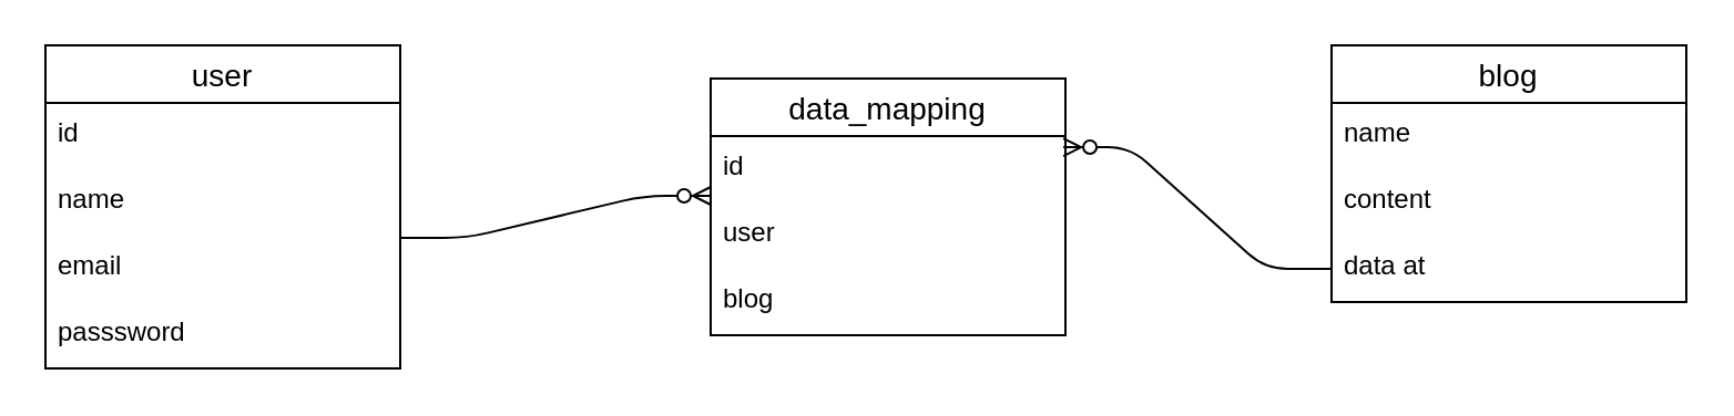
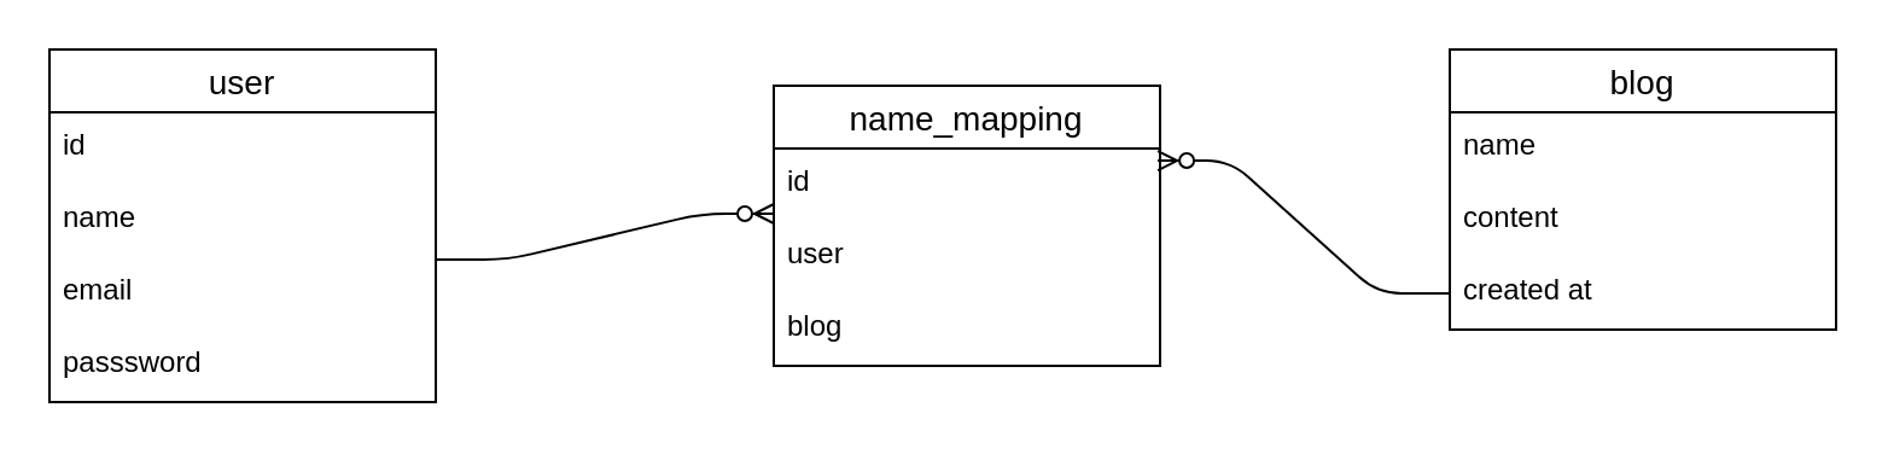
  <mxCell id="0" />
  <mxCell id="1" parent="0" />
  <mxCell id="2" value="blog" style="swimlane;fontStyle=0;childLayout=stackLayout;horizontal=1;startSize=26;horizontalStack=0;resizeParent=1;resizeParentMax=0;resizeLast=0;collapsible=1;marginBottom=0;align=center;fontSize=14;" parent="1" vertex="1"><mxGeometry x="600" y="20" width="160" height="116" as="geometry" /></mxCell>
  <mxCell id="3" value="name" style="text;strokeColor=none;fillColor=none;spacingLeft=4;spacingRight=4;overflow=hidden;rotatable=0;points=[[0,0.5],[1,0.5]];portConstraint=eastwest;fontSize=12;" parent="2" vertex="1"><mxGeometry y="26" width="160" height="30" as="geometry" /></mxCell>
  <mxCell id="4" value="content" style="text;strokeColor=none;fillColor=none;spacingLeft=4;spacingRight=4;overflow=hidden;rotatable=0;points=[[0,0.5],[1,0.5]];portConstraint=eastwest;fontSize=12;" parent="2" vertex="1"><mxGeometry y="56" width="160" height="30" as="geometry" /></mxCell>
- <mxCell id="5" value="data at" style="text;strokeColor=none;fillColor=none;spacingLeft=4;spacingRight=4;overflow=hidden;rotatable=0;points=[[0,0.5],[1,0.5]];portConstraint=eastwest;fontSize=12;" parent="2" vertex="1"><mxGeometry y="86" width="160" height="30" as="geometry" /></mxCell>
+ <mxCell id="5" value="created at" style="text;strokeColor=none;fillColor=none;spacingLeft=4;spacingRight=4;overflow=hidden;rotatable=0;points=[[0,0.5],[1,0.5]];portConstraint=eastwest;fontSize=12;" parent="2" vertex="1"><mxGeometry y="86" width="160" height="30" as="geometry" /></mxCell>
  <mxCell id="6" value="user" style="swimlane;fontStyle=0;childLayout=stackLayout;horizontal=1;startSize=26;horizontalStack=0;resizeParent=1;resizeParentMax=0;resizeLast=0;collapsible=1;marginBottom=0;align=center;fontSize=14;" parent="1" vertex="1"><mxGeometry x="20" y="20" width="160" height="146" as="geometry" /></mxCell>
  <mxCell id="7" value="id" style="text;strokeColor=none;fillColor=none;spacingLeft=4;spacingRight=4;overflow=hidden;rotatable=0;points=[[0,0.5],[1,0.5]];portConstraint=eastwest;fontSize=12;" parent="6" vertex="1"><mxGeometry y="26" width="160" height="30" as="geometry" /></mxCell>
  <mxCell id="8" value="name" style="text;strokeColor=none;fillColor=none;spacingLeft=4;spacingRight=4;overflow=hidden;rotatable=0;points=[[0,0.5],[1,0.5]];portConstraint=eastwest;fontSize=12;" parent="6" vertex="1"><mxGeometry y="56" width="160" height="30" as="geometry" /></mxCell>
  <mxCell id="9" value="email" style="text;strokeColor=none;fillColor=none;spacingLeft=4;spacingRight=4;overflow=hidden;rotatable=0;points=[[0,0.5],[1,0.5]];portConstraint=eastwest;fontSize=12;" parent="6" vertex="1"><mxGeometry y="86" width="160" height="30" as="geometry" /></mxCell>
  <mxCell id="10" value="passsword" style="text;strokeColor=none;fillColor=none;spacingLeft=4;spacingRight=4;overflow=hidden;rotatable=0;points=[[0,0.5],[1,0.5]];portConstraint=eastwest;fontSize=12;" parent="6" vertex="1"><mxGeometry y="116" width="160" height="30" as="geometry" /></mxCell>
- <mxCell id="11" value="data_mapping" style="swimlane;fontStyle=0;childLayout=stackLayout;horizontal=1;startSize=26;horizontalStack=0;resizeParent=1;resizeParentMax=0;resizeLast=0;collapsible=1;marginBottom=0;align=center;fontSize=14;" parent="1" vertex="1"><mxGeometry x="320" y="35" width="160" height="116" as="geometry" /></mxCell>
+ <mxCell id="11" value="name_mapping" style="swimlane;fontStyle=0;childLayout=stackLayout;horizontal=1;startSize=26;horizontalStack=0;resizeParent=1;resizeParentMax=0;resizeLast=0;collapsible=1;marginBottom=0;align=center;fontSize=14;" parent="1" vertex="1"><mxGeometry x="320" y="35" width="160" height="116" as="geometry" /></mxCell>
  <mxCell id="12" value="id" style="text;strokeColor=none;fillColor=none;spacingLeft=4;spacingRight=4;overflow=hidden;rotatable=0;points=[[0,0.5],[1,0.5]];portConstraint=eastwest;fontSize=12;" parent="11" vertex="1"><mxGeometry y="26" width="160" height="30" as="geometry" /></mxCell>
  <mxCell id="13" value="user" style="text;strokeColor=none;fillColor=none;spacingLeft=4;spacingRight=4;overflow=hidden;rotatable=0;points=[[0,0.5],[1,0.5]];portConstraint=eastwest;fontSize=12;" parent="11" vertex="1"><mxGeometry y="56" width="160" height="30" as="geometry" /></mxCell>
  <mxCell id="14" value="blog" style="text;strokeColor=none;fillColor=none;spacingLeft=4;spacingRight=4;overflow=hidden;rotatable=0;points=[[0,0.5],[1,0.5]];portConstraint=eastwest;fontSize=12;" parent="11" vertex="1"><mxGeometry y="86" width="160" height="30" as="geometry" /></mxCell>
  <mxCell id="15" value="" style="edgeStyle=entityRelationEdgeStyle;fontSize=12;html=1;endArrow=ERzeroToMany;endFill=1;" parent="1" edge="1"><mxGeometry width="100" height="100" relative="1" as="geometry"><mxPoint x="180" y="107" as="sourcePoint" /><mxPoint x="320" y="88" as="targetPoint" /></mxGeometry></mxCell>
  <mxCell id="16" value="" style="edgeStyle=entityRelationEdgeStyle;fontSize=12;html=1;endArrow=ERzeroToMany;endFill=1;exitX=0;exitY=0.5;exitDx=0;exitDy=0;entryX=0.994;entryY=0.167;entryDx=0;entryDy=0;entryPerimeter=0;" parent="1" source="5" target="12" edge="1"><mxGeometry width="100" height="100" relative="1" as="geometry"><mxPoint x="340" y="145" as="sourcePoint" /><mxPoint x="440" y="45" as="targetPoint" /></mxGeometry></mxCell>
